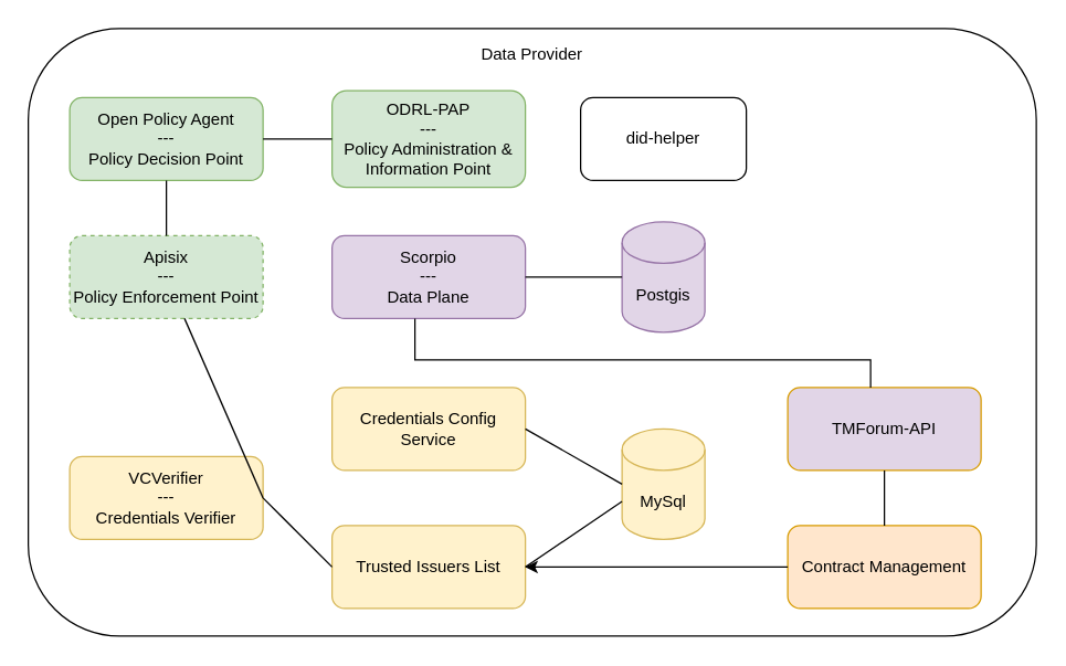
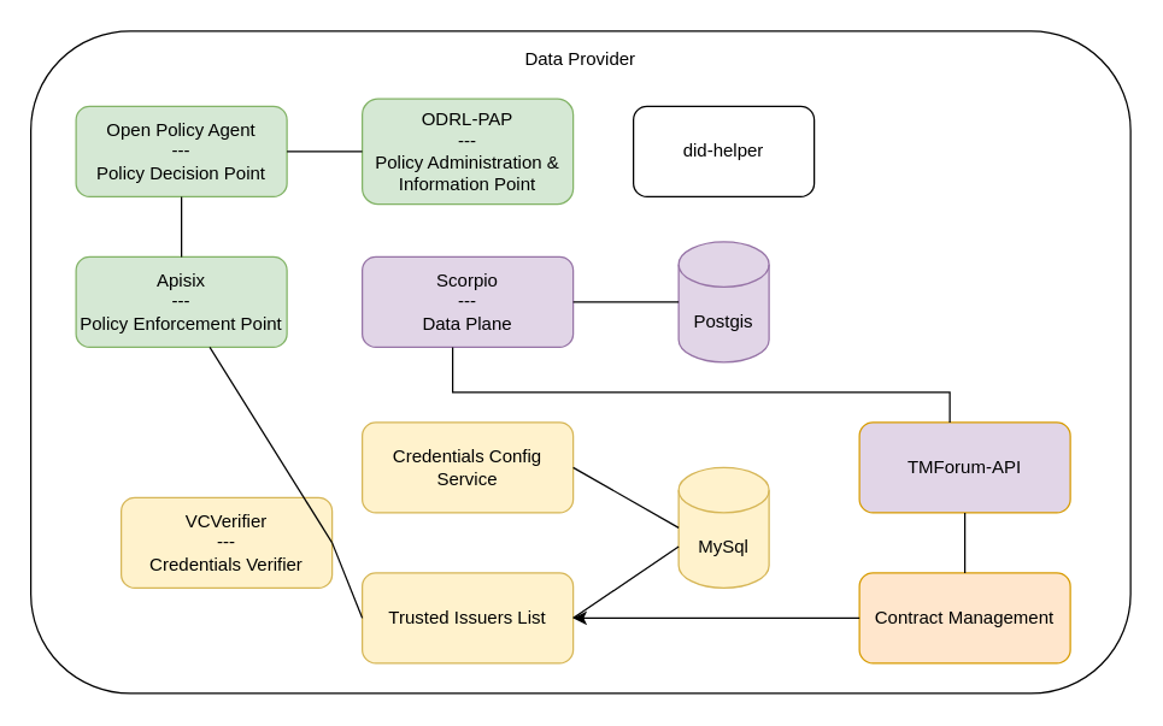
  <mxCell id="0" />
  <mxCell id="1" parent="0" />
  <mxCell id="2" value="&lt;div&gt;Data Provider&lt;/div&gt;&lt;div&gt;&lt;br&gt;&lt;/div&gt;&lt;div&gt;&lt;br&gt;&lt;/div&gt;&lt;div&gt;&lt;br&gt;&lt;/div&gt;&lt;div&gt;&lt;br&gt;&lt;/div&gt;&lt;div&gt;&lt;br&gt;&lt;/div&gt;&lt;div&gt;&lt;br&gt;&lt;/div&gt;&lt;div&gt;&lt;br&gt;&lt;/div&gt;&lt;div&gt;&lt;br&gt;&lt;/div&gt;&lt;div&gt;&lt;br&gt;&lt;/div&gt;&lt;div&gt;&lt;br&gt;&lt;/div&gt;&lt;div&gt;&lt;br&gt;&lt;/div&gt;&lt;div&gt;&lt;br&gt;&lt;/div&gt;&lt;div&gt;&lt;br&gt;&lt;/div&gt;&lt;div&gt;&lt;br&gt;&lt;/div&gt;&lt;div&gt;&lt;br&gt;&lt;/div&gt;&lt;div&gt;&lt;br&gt;&lt;/div&gt;&lt;div&gt;&lt;br&gt;&lt;/div&gt;&lt;div&gt;&lt;br&gt;&lt;/div&gt;&lt;div&gt;&lt;br&gt;&lt;/div&gt;&lt;div&gt;&lt;br&gt;&lt;/div&gt;&lt;div&gt;&lt;br&gt;&lt;/div&gt;&lt;div&gt;&lt;br&gt;&lt;/div&gt;&lt;div&gt;&lt;br&gt;&lt;/div&gt;&lt;div&gt;&lt;br&gt;&lt;/div&gt;&lt;div&gt;&lt;br&gt;&lt;/div&gt;&lt;div&gt;&lt;br&gt;&lt;/div&gt;&lt;div&gt;&lt;br&gt;&lt;/div&gt;&lt;div&gt;&lt;br&gt;&lt;/div&gt;" style="rounded=1;whiteSpace=wrap;html=1;" parent="1" vertex="1"><mxGeometry x="20" y="20" width="730" height="440" as="geometry" /></mxCell>
  <mxCell id="3" value="did-helper" style="rounded=1;whiteSpace=wrap;html=1;" parent="1" vertex="1"><mxGeometry x="420" y="70" width="120" height="60" as="geometry" /></mxCell>
  <mxCell id="4" value="&lt;div&gt;Scorpio&lt;/div&gt;&lt;div&gt;---&lt;/div&gt;&lt;div&gt;Data Plane&lt;br&gt;&lt;/div&gt;" style="rounded=1;whiteSpace=wrap;html=1;fillColor=#e1d5e7;strokeColor=#9673a6;" parent="1" vertex="1"><mxGeometry x="240" y="170" width="140" height="60" as="geometry" /></mxCell>
  <mxCell id="5" value="Postgis" style="shape=cylinder3;whiteSpace=wrap;html=1;boundedLbl=1;backgroundOutline=1;size=15;fillColor=#e1d5e7;strokeColor=#9673a6;" parent="1" vertex="1"><mxGeometry x="450" y="160" width="60" height="80" as="geometry" /></mxCell>
  <mxCell id="6" value="" style="endArrow=none;html=1;rounded=0;entryX=1;entryY=0.5;entryDx=0;entryDy=0;" parent="1" source="5" target="4" edge="1"><mxGeometry width="50" height="50" relative="1" as="geometry"><mxPoint x="190" y="290" as="sourcePoint" /><mxPoint x="240" y="240" as="targetPoint" /></mxGeometry></mxCell>
- <mxCell id="7" value="&lt;div&gt;Apisix&lt;/div&gt;&lt;div&gt;---&lt;/div&gt;&lt;div&gt;Policy Enforcement Point&lt;br&gt;&lt;/div&gt;" style="rounded=1;whiteSpace=wrap;html=1;fillColor=#d5e8d4;strokeColor=#82b366;dashed=1;" parent="1" vertex="1"><mxGeometry x="50" y="170" width="140" height="60" as="geometry" /></mxCell>
+ <mxCell id="7" value="&lt;div&gt;Apisix&lt;/div&gt;&lt;div&gt;---&lt;/div&gt;&lt;div&gt;Policy Enforcement Point&lt;br&gt;&lt;/div&gt;" style="rounded=1;whiteSpace=wrap;html=1;fillColor=#d5e8d4;strokeColor=#82b366;" parent="1" vertex="1"><mxGeometry x="50" y="170" width="140" height="60" as="geometry" /></mxCell>
  <mxCell id="8" value="&lt;div&gt;Open Policy Agent&lt;/div&gt;&lt;div&gt;---&lt;/div&gt;&lt;div&gt;Policy Decision Point &lt;br&gt;&lt;/div&gt;" style="rounded=1;whiteSpace=wrap;html=1;fillColor=#d5e8d4;strokeColor=#82b366;" parent="1" vertex="1"><mxGeometry x="50" y="70" width="140" height="60" as="geometry" /></mxCell>
  <mxCell id="9" value="&lt;div&gt;ODRL-PAP&lt;/div&gt;&lt;div&gt;---&lt;/div&gt;&lt;div&gt;Policy Administration &amp;amp; Information Point&lt;br&gt;&lt;/div&gt;" style="rounded=1;whiteSpace=wrap;html=1;fillColor=#d5e8d4;strokeColor=#82b366;" parent="1" vertex="1"><mxGeometry x="240" y="65" width="140" height="70" as="geometry" /></mxCell>
  <mxCell id="10" value="" style="endArrow=none;html=1;rounded=0;entryX=1;entryY=0.5;entryDx=0;entryDy=0;" parent="1" source="9" target="8" edge="1"><mxGeometry width="50" height="50" relative="1" as="geometry"><mxPoint x="-110" y="440" as="sourcePoint" /><mxPoint x="-60" y="390" as="targetPoint" /></mxGeometry></mxCell>
- <mxCell id="11" value="&lt;div&gt;VCVerifier&lt;/div&gt;&lt;div&gt;---&lt;/div&gt;&lt;div&gt;Credentials Verifier&lt;br&gt;&lt;/div&gt;" style="rounded=1;whiteSpace=wrap;html=1;fillColor=#fff2cc;strokeColor=#d6b656;" parent="1" vertex="1"><mxGeometry x="50" y="330" width="140" height="60" as="geometry" /></mxCell>
+ <mxCell id="11" value="&lt;div&gt;VCVerifier&lt;/div&gt;&lt;div&gt;---&lt;/div&gt;&lt;div&gt;Credentials Verifier&lt;br&gt;&lt;/div&gt;" style="rounded=1;whiteSpace=wrap;html=1;fillColor=#fff2cc;strokeColor=#d6b656;" parent="1" vertex="1"><mxGeometry x="80" y="330" width="140" height="60" as="geometry" /></mxCell>
  <mxCell id="12" value="" style="endArrow=none;html=1;rounded=0;entryX=0.5;entryY=1;entryDx=0;entryDy=0;" parent="1" source="7" target="8" edge="1"><mxGeometry width="50" height="50" relative="1" as="geometry"><mxPoint x="-200" y="220" as="sourcePoint" /><mxPoint x="-150" y="170" as="targetPoint" /></mxGeometry></mxCell>
  <mxCell id="13" value="&lt;div&gt;Credentials Config Service&lt;br&gt;&lt;/div&gt;" style="rounded=1;whiteSpace=wrap;html=1;fillColor=#fff2cc;strokeColor=#d6b656;" parent="1" vertex="1"><mxGeometry x="240" y="280" width="140" height="60" as="geometry" /></mxCell>
  <mxCell id="14" value="Trusted Issuers List" style="rounded=1;whiteSpace=wrap;html=1;fillColor=#fff2cc;strokeColor=#d6b656;" parent="1" vertex="1"><mxGeometry x="240" y="380" width="140" height="60" as="geometry" /></mxCell>
  <mxCell id="15" value="MySql" style="shape=cylinder3;whiteSpace=wrap;html=1;boundedLbl=1;backgroundOutline=1;size=15;fillColor=#fff2cc;strokeColor=#d6b656;" parent="1" vertex="1"><mxGeometry x="450" y="310" width="60" height="80" as="geometry" /></mxCell>
  <mxCell id="16" value="" style="endArrow=none;html=1;rounded=0;entryX=1;entryY=0.5;entryDx=0;entryDy=0;exitX=0;exitY=0.5;exitDx=0;exitDy=0;exitPerimeter=0;" parent="1" source="15" target="13" edge="1"><mxGeometry width="50" height="50" relative="1" as="geometry"><mxPoint x="40" y="490" as="sourcePoint" /><mxPoint x="90" y="440" as="targetPoint" /></mxGeometry></mxCell>
  <mxCell id="17" value="" style="endArrow=none;html=1;rounded=0;entryX=0;entryY=0;entryDx=0;entryDy=52.5;entryPerimeter=0;exitX=1;exitY=0.5;exitDx=0;exitDy=0;" parent="1" source="14" target="15" edge="1"><mxGeometry width="50" height="50" relative="1" as="geometry"><mxPoint x="370" y="410" as="sourcePoint" /><mxPoint x="290" y="490" as="targetPoint" /></mxGeometry></mxCell>
  <mxCell id="18" value="" style="endArrow=none;html=1;rounded=0;exitX=1;exitY=0.5;exitDx=0;exitDy=0;" parent="1" source="11" target="7" edge="1"><mxGeometry width="50" height="50" relative="1" as="geometry"><mxPoint x="-170" y="450" as="sourcePoint" /><mxPoint x="-120" y="400" as="targetPoint" /></mxGeometry></mxCell>
  <mxCell id="19" value="" style="endArrow=none;html=1;rounded=0;entryX=0;entryY=0.5;entryDx=0;entryDy=0;exitX=1;exitY=0.5;exitDx=0;exitDy=0;" parent="1" source="11" target="14" edge="1"><mxGeometry width="50" height="50" relative="1" as="geometry"><mxPoint x="50" y="490" as="sourcePoint" /><mxPoint x="100" y="440" as="targetPoint" /></mxGeometry></mxCell>
  <mxCell id="20" value="TMForum-API" style="rounded=1;whiteSpace=wrap;html=1;fillColor=#e1d5e7;strokeColor=#d79b00;" vertex="1" parent="1"><mxGeometry x="570" y="280" width="140" height="60" as="geometry" /></mxCell>
  <mxCell id="21" value="Contract Management" style="rounded=1;whiteSpace=wrap;html=1;fillColor=#ffe6cc;strokeColor=#d79b00;" vertex="1" parent="1"><mxGeometry x="570" y="380" width="140" height="60" as="geometry" /></mxCell>
  <mxCell id="22" value="" style="endArrow=none;html=1;rounded=0;entryX=0.5;entryY=1;entryDx=0;entryDy=0;" edge="1" parent="1" source="21" target="20"><mxGeometry width="50" height="50" relative="1" as="geometry"><mxPoint x="970" y="320" as="sourcePoint" /><mxPoint x="1020" y="270" as="targetPoint" /></mxGeometry></mxCell>
  <mxCell id="23" value="" style="endArrow=classic;html=1;rounded=0;exitX=0;exitY=0.5;exitDx=0;exitDy=0;" edge="1" parent="1" source="21" target="14"><mxGeometry width="50" height="50" relative="1" as="geometry"><mxPoint x="440" y="550" as="sourcePoint" /><mxPoint x="490" y="500" as="targetPoint" /></mxGeometry></mxCell>
  <mxCell id="24" value="" style="endArrow=none;html=1;rounded=0;exitX=0.5;exitY=1;exitDx=0;exitDy=0;entryX=0.5;entryY=0;entryDx=0;entryDy=0;" edge="1" parent="1"><mxGeometry width="50" height="50" relative="1" as="geometry"><mxPoint x="300" y="230" as="sourcePoint" /><mxPoint x="630" y="280" as="targetPoint" /><Array as="points"><mxPoint x="300" y="260" /><mxPoint x="630" y="260" /></Array></mxGeometry></mxCell>
